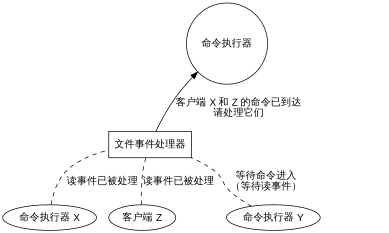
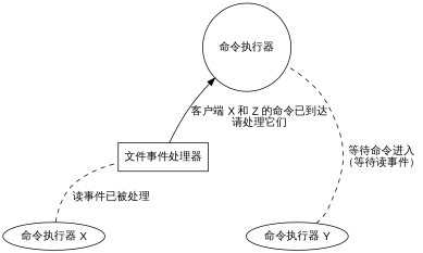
  digraph {
    fontname="Liberation Sans"
    rankdir=BT
    node [fontname="Liberation Sans"]
    edge [fontname="Liberation Sans" dir=none style=dashed]
    n1 [label="命令执行器" shape=circle]
    n2 [label="文件事件处理器" shape=record]
    n3 [label="命令执行器 X"]
    n4 [label="命令执行器 Y"]
-   n5 [label="客户端 Z"]
    n2 -> n1 [label="客户端 X 和 Z 的命令已到达\n请处理它们" dir="" style=""]
    n3 -> n2 [label="读事件已被处理"]
-   n4 -> n2 [label="等待命令进入\n（等待读事件）"]
-   n5 -> n2 [label="读事件已被处理"]
+   n4 -> n1 [label="等待命令进入\n（等待读事件）"]
  }
